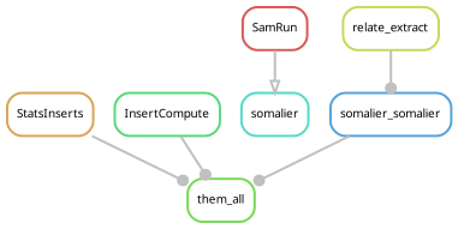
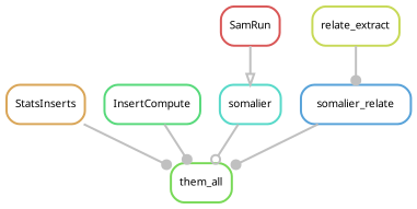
  digraph {
    bgcolor=white
    node [fontname=sans fontsize=10 penwidth=2 shape=box style=rounded]
    edge [arrowhead=dot color=grey penwidth=2]
    n1 [color="0.29 0.6 0.85" label=them_all]
    n2 [color="0.10 0.6 0.85" label=StatsInserts]
    n3 [color="0.38 0.6 0.85" label=InsertCompute]
    n4 [color="0.48 0.6 0.85" label=somalier]
    n5 [color="0.00 0.6 0.85" label=SamRun]
-   n6 [color="0.57 0.6 0.85" label=somalier_somalier]
+   n6 [color="0.57 0.6 0.85" label=somalier_relate]
    n7 [color="0.19 0.6 0.85" label=relate_extract]
    n2 -> n1
    n3 -> n1
+   n4 -> n1 [arrowhead=odot]
    n5 -> n4 [arrowhead=onormal]
    n6 -> n1
    n7 -> n6
  }
